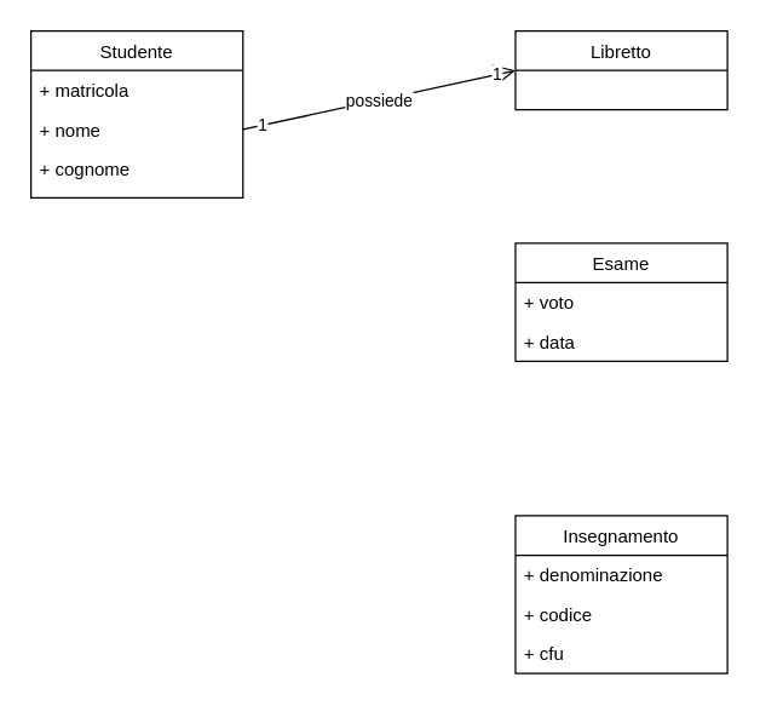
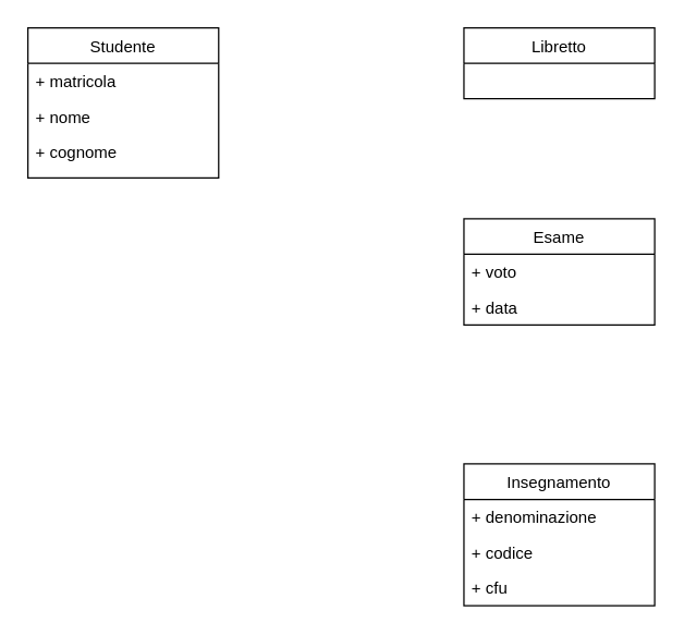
  <mxCell id="0" />
  <mxCell id="1" parent="0" />
  <mxCell id="2" value="Studente" style="swimlane;fontStyle=0;childLayout=stackLayout;horizontal=1;startSize=26;fillColor=none;horizontalStack=0;resizeParent=1;resizeParentMax=0;resizeLast=0;collapsible=1;marginBottom=0;" vertex="1" parent="1"><mxGeometry x="20" y="20" width="140" height="110" as="geometry" /></mxCell>
  <mxCell id="3" value="+ matricola" style="text;strokeColor=none;fillColor=none;align=left;verticalAlign=top;spacingLeft=4;spacingRight=4;overflow=hidden;rotatable=0;points=[[0,0.5],[1,0.5]];portConstraint=eastwest;" vertex="1" parent="2"><mxGeometry y="26" width="140" height="26" as="geometry" /></mxCell>
  <mxCell id="4" value="+ nome" style="text;strokeColor=none;fillColor=none;align=left;verticalAlign=top;spacingLeft=4;spacingRight=4;overflow=hidden;rotatable=0;points=[[0,0.5],[1,0.5]];portConstraint=eastwest;" vertex="1" parent="2"><mxGeometry y="52" width="140" height="26" as="geometry" /></mxCell>
  <mxCell id="5" value="+ cognome" style="text;strokeColor=none;fillColor=none;align=left;verticalAlign=top;spacingLeft=4;spacingRight=4;overflow=hidden;rotatable=0;points=[[0,0.5],[1,0.5]];portConstraint=eastwest;" vertex="1" parent="2"><mxGeometry y="78" width="140" height="32" as="geometry" /></mxCell>
  <mxCell id="6" value="Esame" style="swimlane;fontStyle=0;childLayout=stackLayout;horizontal=1;startSize=26;fillColor=none;horizontalStack=0;resizeParent=1;resizeParentMax=0;resizeLast=0;collapsible=1;marginBottom=0;" vertex="1" parent="1"><mxGeometry x="340" y="160" width="140" height="78" as="geometry" /></mxCell>
  <mxCell id="7" value="+ voto" style="text;strokeColor=none;fillColor=none;align=left;verticalAlign=top;spacingLeft=4;spacingRight=4;overflow=hidden;rotatable=0;points=[[0,0.5],[1,0.5]];portConstraint=eastwest;" vertex="1" parent="6"><mxGeometry y="26" width="140" height="26" as="geometry" /></mxCell>
  <mxCell id="8" value="+ data&#10;" style="text;strokeColor=none;fillColor=none;align=left;verticalAlign=top;spacingLeft=4;spacingRight=4;overflow=hidden;rotatable=0;points=[[0,0.5],[1,0.5]];portConstraint=eastwest;" vertex="1" parent="6"><mxGeometry y="52" width="140" height="26" as="geometry" /></mxCell>
  <mxCell id="9" value="Insegnamento" style="swimlane;fontStyle=0;childLayout=stackLayout;horizontal=1;startSize=26;fillColor=none;horizontalStack=0;resizeParent=1;resizeParentMax=0;resizeLast=0;collapsible=1;marginBottom=0;" vertex="1" parent="1"><mxGeometry x="340" y="340" width="140" height="104" as="geometry" /></mxCell>
  <mxCell id="10" value="+ denominazione" style="text;strokeColor=none;fillColor=none;align=left;verticalAlign=top;spacingLeft=4;spacingRight=4;overflow=hidden;rotatable=0;points=[[0,0.5],[1,0.5]];portConstraint=eastwest;" vertex="1" parent="9"><mxGeometry y="26" width="140" height="26" as="geometry" /></mxCell>
  <mxCell id="11" value="+ codice" style="text;strokeColor=none;fillColor=none;align=left;verticalAlign=top;spacingLeft=4;spacingRight=4;overflow=hidden;rotatable=0;points=[[0,0.5],[1,0.5]];portConstraint=eastwest;" vertex="1" parent="9"><mxGeometry y="52" width="140" height="26" as="geometry" /></mxCell>
  <mxCell id="12" value="+ cfu" style="text;strokeColor=none;fillColor=none;align=left;verticalAlign=top;spacingLeft=4;spacingRight=4;overflow=hidden;rotatable=0;points=[[0,0.5],[1,0.5]];portConstraint=eastwest;" vertex="1" parent="9"><mxGeometry y="78" width="140" height="26" as="geometry" /></mxCell>
  <mxCell id="13" value="Libretto" style="swimlane;fontStyle=0;childLayout=stackLayout;horizontal=1;startSize=26;fillColor=none;horizontalStack=0;resizeParent=1;resizeParentMax=0;resizeLast=0;collapsible=1;marginBottom=0;" vertex="1" parent="1"><mxGeometry x="340" y="20" width="140" height="52" as="geometry" /></mxCell>
- <mxCell id="14" value="possiede" style="endArrow=open;endFill=1;endSize=12;html=1;rounded=0;exitX=1;exitY=0.5;exitDx=0;exitDy=0;entryX=0;entryY=0.5;entryDx=0;entryDy=0;" edge="1" parent="1" source="4" target="13"><mxGeometry width="160" relative="1" as="geometry"><mxPoint x="270" y="250" as="sourcePoint" /><mxPoint x="430" y="250" as="targetPoint" /></mxGeometry></mxCell>
- <mxCell id="15" value="1" style="edgeLabel;html=1;align=center;verticalAlign=middle;resizable=0;points=[];" vertex="1" connectable="0" parent="14"><mxGeometry x="0.855" relative="1" as="geometry"><mxPoint as="offset" /></mxGeometry></mxCell>
- <mxCell id="16" value="1" style="edgeLabel;html=1;align=center;verticalAlign=middle;resizable=0;points=[];" vertex="1" connectable="0" parent="14"><mxGeometry x="-0.856" y="1" relative="1" as="geometry"><mxPoint as="offset" /></mxGeometry></mxCell>
